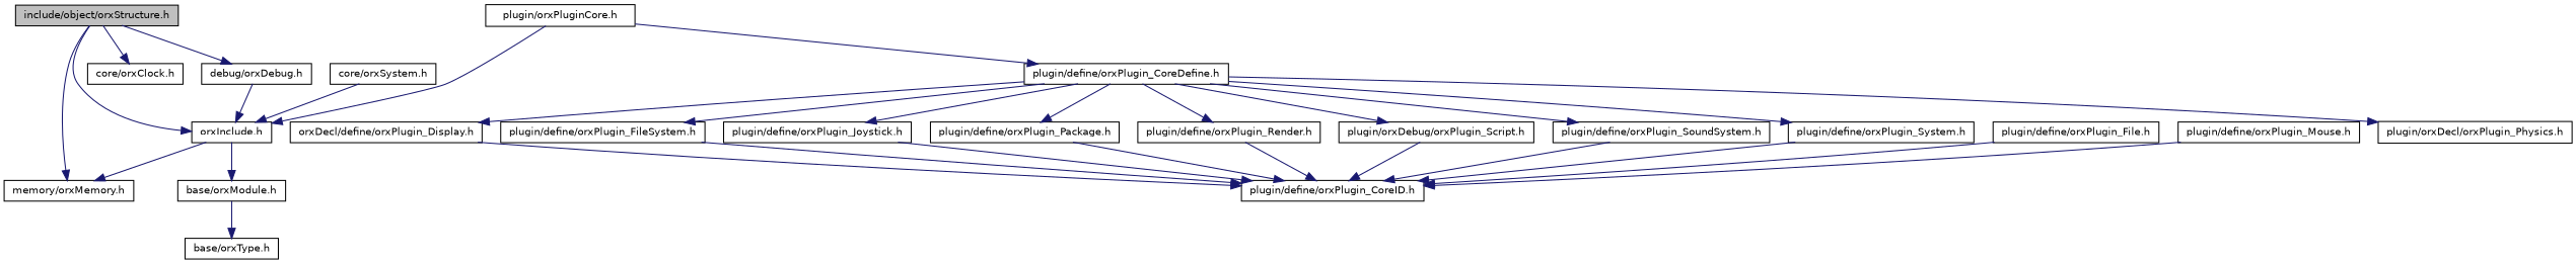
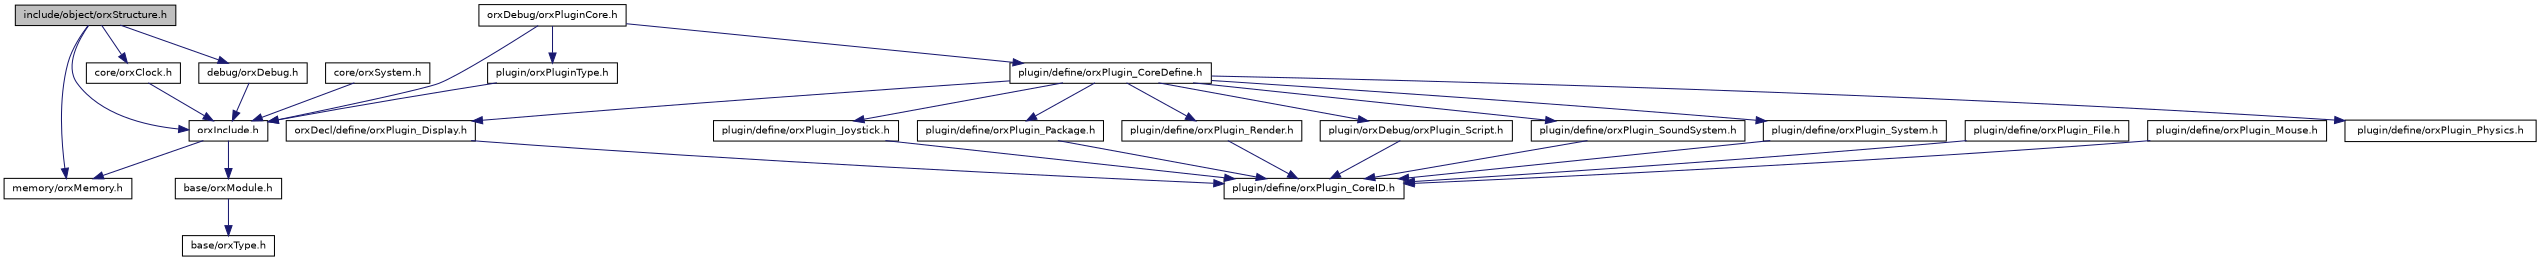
  digraph {
    fontname="DejaVu Sans"
    node [color=black fontname="DejaVu Sans" fontsize=10 shape=record]
    edge [color=midnightblue fontname="DejaVu Sans" fontsize=10 labelfontname=FreeSans labelfontsize=10 style=solid]
    n1 [fillcolor=grey75 fontcolor=black height=0.2 label="include/object/orxStructure.h" style=filled width=0.4]
    n2 [height=0.2 label="orxInclude.h" width=0.4]
    n3 [height=0.2 label="core/orxClock.h" width=0.4]
    n4 [height=0.2 label="debug/orxDebug.h" width=0.4]
    n5 [height=0.2 label="memory/orxMemory.h" width=0.4]
    n6 [height=0.2 label="base/orxModule.h" width=0.4]
    n7 [height=0.2 label="base/orxType.h" width=0.4]
    n8 [height=0.2 label="core/orxSystem.h" width=0.4]
-   n9 [height=0.2 label="plugin/orxPluginCore.h" width=0.4]
+   n9 [height=0.2 label="orxDebug/orxPluginCore.h" width=0.4]
+   n10 [height=0.2 label="plugin/orxPluginType.h" width=0.4]
    n11 [height=0.2 label="plugin/define/orxPlugin_CoreDefine.h" width=0.4]
    n12 [height=0.2 label="orxDecl/define/orxPlugin_Display.h" width=0.4]
-   n13 [height=0.2 label="plugin/define/orxPlugin_FileSystem.h" width=0.4]
    n14 [height=0.2 label="plugin/define/orxPlugin_Joystick.h" width=0.4]
    n15 [height=0.2 label="plugin/define/orxPlugin_Package.h" width=0.4]
-   n16 [height=0.2 label="plugin/orxDecl/orxPlugin_Physics.h" width=0.4]
+   n16 [height=0.2 label="plugin/define/orxPlugin_Physics.h" width=0.4]
    n17 [height=0.2 label="plugin/define/orxPlugin_Render.h" width=0.4]
    n18 [height=0.2 label="plugin/orxDebug/orxPlugin_Script.h" width=0.4]
    n19 [height=0.2 label="plugin/define/orxPlugin_SoundSystem.h" width=0.4]
    n20 [height=0.2 label="plugin/define/orxPlugin_System.h" width=0.4]
    n21 [height=0.2 label="plugin/define/orxPlugin_CoreID.h" width=0.4]
    n22 [height=0.2 label="plugin/define/orxPlugin_File.h" width=0.4]
    n23 [height=0.2 label="plugin/define/orxPlugin_Mouse.h" width=0.4]
    n1 -> n2
    n1 -> n3
    n1 -> n4
    n1 -> n5
    n2 -> n5
    n2 -> n6
+   n3 -> n2
    n4 -> n2
    n6 -> n7
    n8 -> n2
    n9 -> n2
+   n9 -> n10
    n9 -> n11
+   n10 -> n2
    n11 -> n12
-   n11 -> n13
    n11 -> n14
    n11 -> n15
    n11 -> n16
    n11 -> n17
    n11 -> n18
    n11 -> n19
    n11 -> n20
    n12 -> n21
-   n13 -> n21
    n14 -> n21
    n15 -> n21
    n17 -> n21
    n18 -> n21
    n19 -> n21
    n20 -> n21
    n22 -> n21
    n23 -> n21
  }
